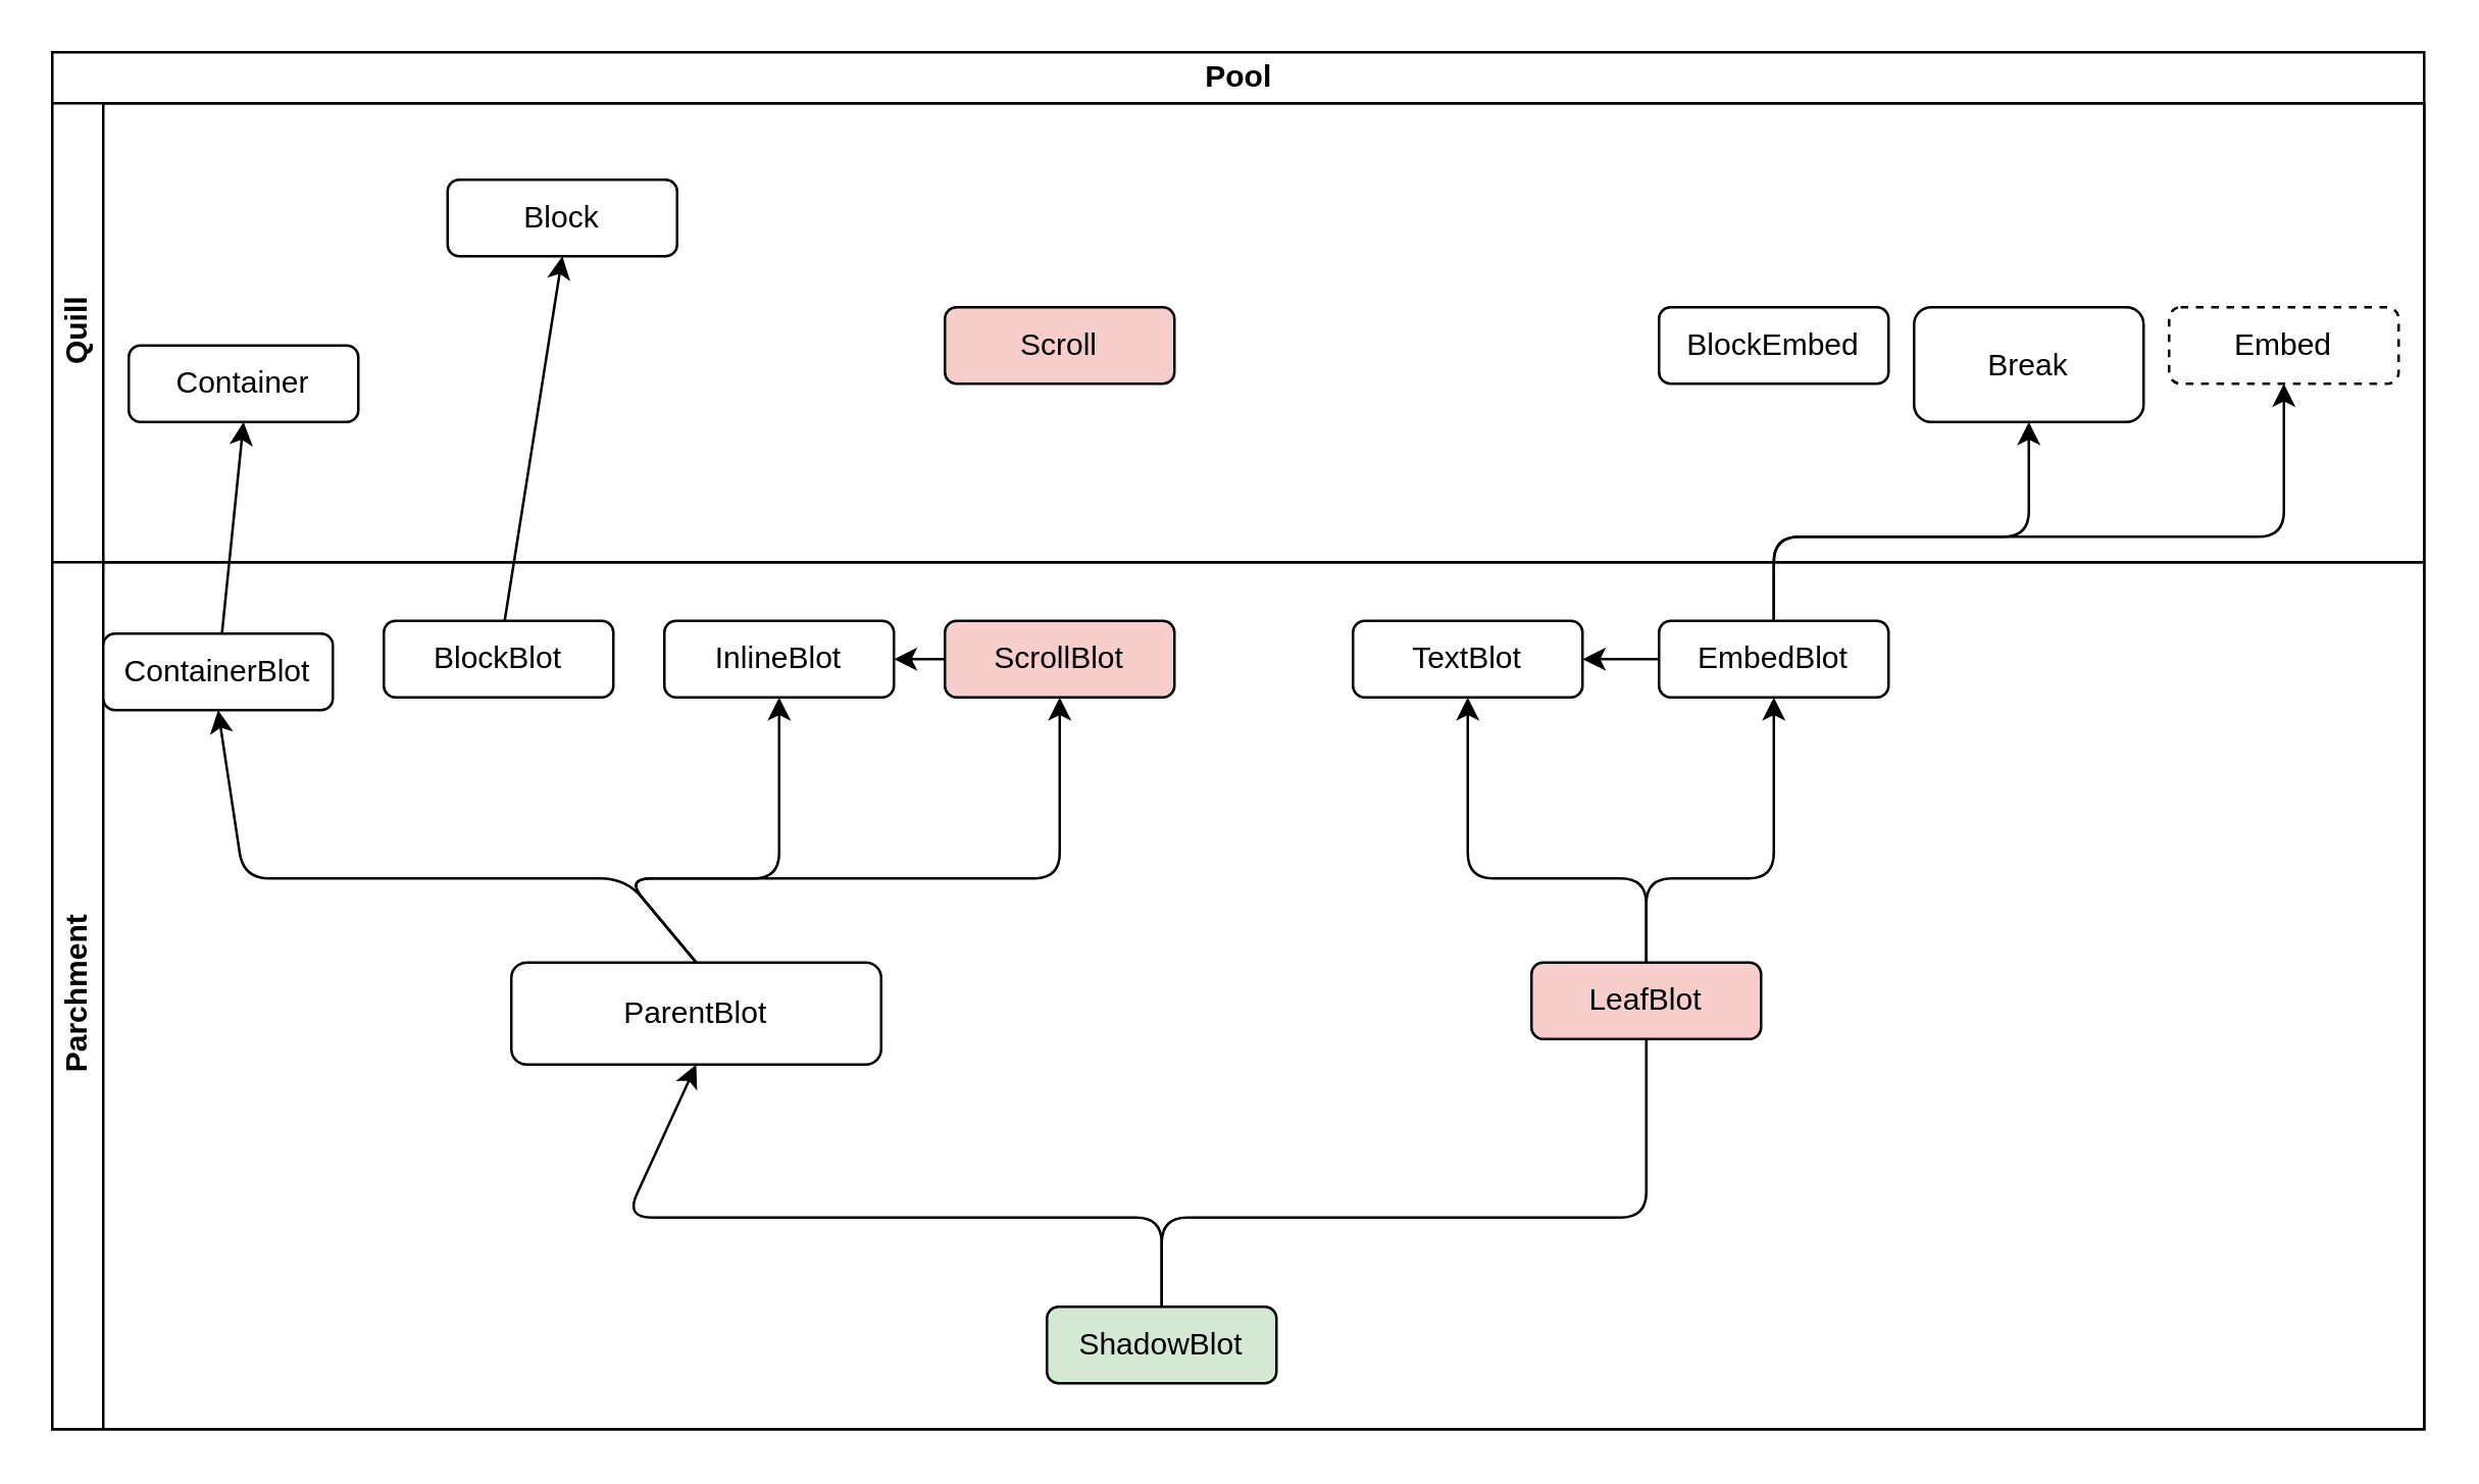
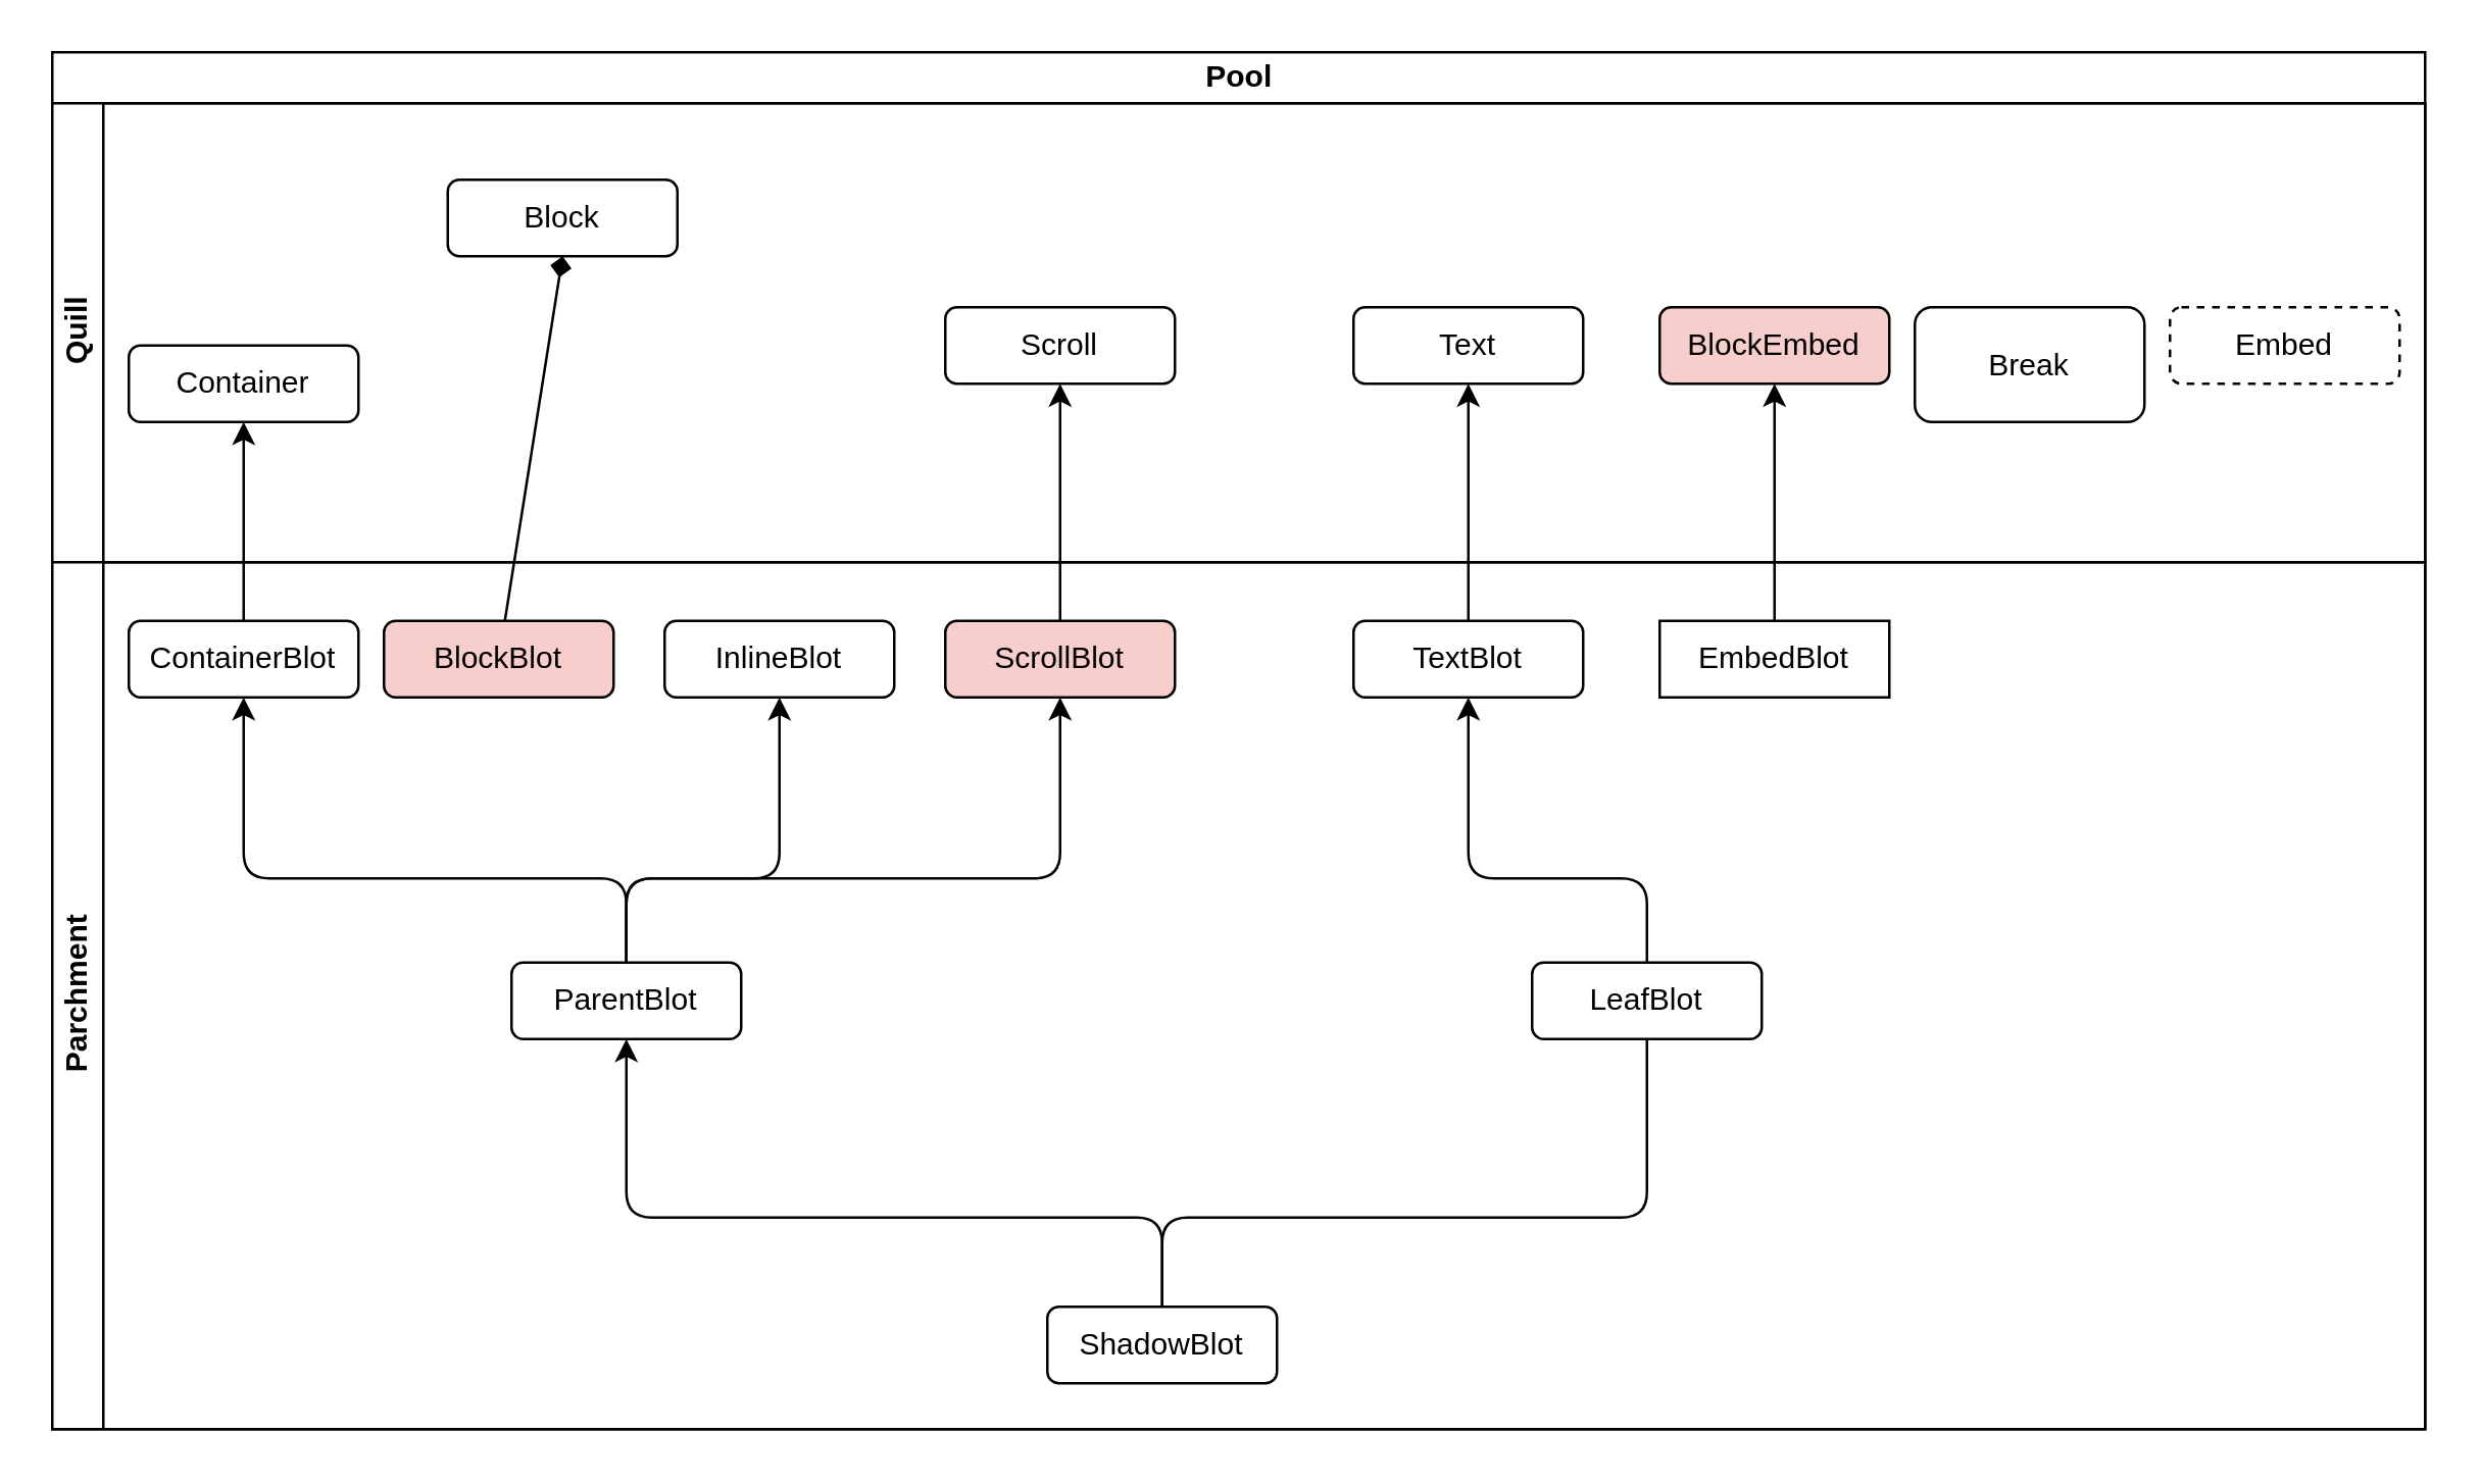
  <mxCell id="0" />
  <mxCell id="1" parent="0" />
  <mxCell id="2" value="Pool" style="swimlane;childLayout=stackLayout;resizeParent=1;resizeParentMax=0;horizontal=1;startSize=20;horizontalStack=0;html=1;" parent="1" vertex="1"><mxGeometry x="20" y="20" width="930" height="540" as="geometry" /></mxCell>
  <mxCell id="3" value="Quill" style="swimlane;startSize=20;horizontal=0;html=1;" parent="2" vertex="1"><mxGeometry y="20" width="930" height="180" as="geometry"><mxRectangle y="20" width="930" height="30" as="alternateBounds" /></mxGeometry></mxCell>
  <mxCell id="4" value="Container" style="rounded=1;whiteSpace=wrap;html=1;" parent="3" vertex="1"><mxGeometry x="30" y="95" width="90" height="30" as="geometry" /></mxCell>
  <mxCell id="5" value="Block" style="rounded=1;whiteSpace=wrap;html=1;" parent="3" vertex="1"><mxGeometry x="155" y="30" width="90" height="30" as="geometry" /></mxCell>
- <mxCell id="6" value="BlockEmbed" style="rounded=1;whiteSpace=wrap;html=1;" parent="3" vertex="1"><mxGeometry x="630" y="80" width="90" height="30" as="geometry" /></mxCell>
+ <mxCell id="6" value="BlockEmbed" style="rounded=1;whiteSpace=wrap;html=1;fillColor=#f8cecc;" parent="3" vertex="1"><mxGeometry x="630" y="80" width="90" height="30" as="geometry" /></mxCell>
  <mxCell id="7" value="Break" style="rounded=1;whiteSpace=wrap;html=1;" parent="3" vertex="1"><mxGeometry x="730" y="80" width="90" height="45" as="geometry" /></mxCell>
  <mxCell id="8" value="Embed" style="rounded=1;whiteSpace=wrap;html=1;dashed=1;" parent="3" vertex="1"><mxGeometry x="830" y="80" width="90" height="30" as="geometry" /></mxCell>
- <mxCell id="9" value="Scroll" style="rounded=1;whiteSpace=wrap;html=1;fillColor=#f8cecc;" parent="3" vertex="1"><mxGeometry x="350" y="80" width="90" height="30" as="geometry" /></mxCell>
+ <mxCell id="9" value="Scroll" style="rounded=1;whiteSpace=wrap;html=1;" parent="3" vertex="1"><mxGeometry x="350" y="80" width="90" height="30" as="geometry" /></mxCell>
+ <mxCell id="10" value="Text" style="rounded=1;whiteSpace=wrap;html=1;" parent="3" vertex="1"><mxGeometry x="510" y="80" width="90" height="30" as="geometry" /></mxCell>
  <mxCell id="11" value="Parchment" style="swimlane;startSize=20;horizontal=0;html=1;" parent="2" vertex="1"><mxGeometry y="200" width="930" height="340" as="geometry"><mxRectangle y="200" width="930" height="30" as="alternateBounds" /></mxGeometry></mxCell>
  <mxCell id="12" value="" style="edgeStyle=none;html=1;exitX=0.5;exitY=0;exitDx=0;exitDy=0;entryX=0.5;entryY=1;entryDx=0;entryDy=0;" parent="11" source="14" target="17" edge="1"><mxGeometry relative="1" as="geometry"><Array as="points"><mxPoint x="435" y="257" /><mxPoint x="225" y="257" /></Array></mxGeometry></mxCell>
  <mxCell id="13" style="edgeStyle=none;html=1;entryX=0.5;entryY=1;entryDx=0;entryDy=0;exitX=0.5;exitY=0;exitDx=0;exitDy=0;endArrow=none;" parent="11" source="14" target="20" edge="1"><mxGeometry relative="1" as="geometry"><Array as="points"><mxPoint x="435" y="257" /><mxPoint x="625" y="257" /></Array></mxGeometry></mxCell>
- <mxCell id="14" value="ShadowBlot" style="rounded=1;whiteSpace=wrap;html=1;fillColor=#d5e8d4;" parent="11" vertex="1"><mxGeometry x="390" y="292" width="90" height="30" as="geometry" /></mxCell>
+ <mxCell id="14" value="ShadowBlot" style="rounded=1;whiteSpace=wrap;html=1;" parent="11" vertex="1"><mxGeometry x="390" y="292" width="90" height="30" as="geometry" /></mxCell>
  <mxCell id="15" value="" style="edgeStyle=none;html=1;entryX=0.5;entryY=1;entryDx=0;entryDy=0;exitX=0.5;exitY=0;exitDx=0;exitDy=0;" parent="11" source="17" target="21" edge="1"><mxGeometry relative="1" as="geometry"><mxPoint x="140" y="107" as="targetPoint" /><Array as="points"><mxPoint x="225" y="124" /><mxPoint x="75" y="124" /></Array></mxGeometry></mxCell>
  <mxCell id="16" style="edgeStyle=none;html=1;entryX=0.5;entryY=1;entryDx=0;entryDy=0;exitX=0.5;exitY=0;exitDx=0;exitDy=0;" parent="11" source="17" target="25" edge="1"><mxGeometry relative="1" as="geometry"><Array as="points"><mxPoint x="225" y="124" /><mxPoint x="395" y="124" /></Array></mxGeometry></mxCell>
- <mxCell id="17" value="ParentBlot" style="rounded=1;whiteSpace=wrap;html=1;" parent="11" vertex="1"><mxGeometry x="180" y="157" width="145" height="40" as="geometry" /></mxCell>
- <mxCell id="18" value="" style="edgeStyle=none;html=1;entryX=0.5;entryY=1;entryDx=0;entryDy=0;" parent="11" source="20" target="24" edge="1"><mxGeometry relative="1" as="geometry"><mxPoint x="661.875" y="107" as="targetPoint" /><Array as="points"><mxPoint x="625" y="124" /><mxPoint x="675" y="124" /></Array></mxGeometry></mxCell>
+ <mxCell id="17" value="ParentBlot" style="rounded=1;whiteSpace=wrap;html=1;" parent="11" vertex="1"><mxGeometry x="180" y="157" width="90" height="30" as="geometry" /></mxCell>
  <mxCell id="19" style="edgeStyle=none;html=1;entryX=0.5;entryY=1;entryDx=0;entryDy=0;" parent="11" source="20" target="26" edge="1"><mxGeometry relative="1" as="geometry"><Array as="points"><mxPoint x="625" y="124" /><mxPoint x="555" y="124" /></Array></mxGeometry></mxCell>
- <mxCell id="20" value="LeafBlot" style="rounded=1;whiteSpace=wrap;html=1;fillColor=#f8cecc;" parent="11" vertex="1"><mxGeometry x="580" y="157" width="90" height="30" as="geometry" /></mxCell>
- <mxCell id="21" value="ContainerBlot" style="rounded=1;whiteSpace=wrap;html=1;" parent="11" vertex="1"><mxGeometry x="20" y="28" width="90" height="30" as="geometry" /></mxCell>
- <mxCell id="22" value="BlockBlot" style="rounded=1;whiteSpace=wrap;html=1;" parent="11" vertex="1"><mxGeometry x="130" y="23" width="90" height="30" as="geometry" /></mxCell>
+ <mxCell id="20" value="LeafBlot" style="rounded=1;whiteSpace=wrap;html=1;" parent="11" vertex="1"><mxGeometry x="580" y="157" width="90" height="30" as="geometry" /></mxCell>
+ <mxCell id="21" value="ContainerBlot" style="rounded=1;whiteSpace=wrap;html=1;" parent="11" vertex="1"><mxGeometry x="30" y="23" width="90" height="30" as="geometry" /></mxCell>
+ <mxCell id="22" value="BlockBlot" style="rounded=1;whiteSpace=wrap;html=1;fillColor=#f8cecc;" parent="11" vertex="1"><mxGeometry x="130" y="23" width="90" height="30" as="geometry" /></mxCell>
  <mxCell id="23" value="InlineBlot" style="rounded=1;whiteSpace=wrap;html=1;" parent="11" vertex="1"><mxGeometry x="240" y="23" width="90" height="30" as="geometry" /></mxCell>
- <mxCell id="24" value="EmbedBlot" style="rounded=1;whiteSpace=wrap;html=1;" parent="11" vertex="1"><mxGeometry x="630" y="23" width="90" height="30" as="geometry" /></mxCell>
+ <mxCell id="24" value="EmbedBlot" style="whiteSpace=wrap;html=1;rounded=0;" parent="11" vertex="1"><mxGeometry x="630" y="23" width="90" height="30" as="geometry" /></mxCell>
  <mxCell id="25" value="ScrollBlot" style="rounded=1;whiteSpace=wrap;html=1;fillColor=#f8cecc;" parent="11" vertex="1"><mxGeometry x="350" y="23" width="90" height="30" as="geometry" /></mxCell>
  <mxCell id="26" value="TextBlot" style="rounded=1;whiteSpace=wrap;html=1;" parent="11" vertex="1"><mxGeometry x="510" y="23" width="90" height="30" as="geometry" /></mxCell>
  <mxCell id="27" style="edgeStyle=none;html=1;exitX=0.5;exitY=0;exitDx=0;exitDy=0;entryX=0.5;entryY=1;entryDx=0;entryDy=0;" parent="11" source="17" target="23" edge="1"><mxGeometry relative="1" as="geometry"><mxPoint x="280" y="107" as="targetPoint" /><mxPoint x="225" y="154" as="sourcePoint" /><Array as="points"><mxPoint x="225" y="124" /><mxPoint x="285" y="124" /></Array></mxGeometry></mxCell>
  <mxCell id="28" style="edgeStyle=none;html=1;entryX=0.5;entryY=1;entryDx=0;entryDy=0;" parent="2" source="21" target="4" edge="1"><mxGeometry relative="1" as="geometry" /></mxCell>
- <mxCell id="29" style="edgeStyle=none;html=1;entryX=0.5;entryY=1;entryDx=0;entryDy=0;" parent="2" source="22" target="5" edge="1"><mxGeometry relative="1" as="geometry" /></mxCell>
- <mxCell id="30" style="edgeStyle=none;html=1;" parent="2" source="25" target="23" edge="1"><mxGeometry relative="1" as="geometry" /></mxCell>
- <mxCell id="32" style="edgeStyle=none;html=1;" parent="2" source="24" target="26" edge="1"><mxGeometry relative="1" as="geometry" /></mxCell>
- <mxCell id="33" style="edgeStyle=none;html=1;entryX=0.5;entryY=1;entryDx=0;entryDy=0;exitX=0.5;exitY=0;exitDx=0;exitDy=0;" parent="2" source="24" target="7" edge="1"><mxGeometry relative="1" as="geometry"><Array as="points"><mxPoint x="675" y="190" /><mxPoint x="775" y="190" /></Array></mxGeometry></mxCell>
- <mxCell id="34" style="edgeStyle=none;html=1;entryX=0.5;entryY=1;entryDx=0;entryDy=0;exitX=0.5;exitY=0;exitDx=0;exitDy=0;" parent="2" source="24" target="8" edge="1"><mxGeometry relative="1" as="geometry"><Array as="points"><mxPoint x="675" y="190" /><mxPoint x="875" y="190" /></Array></mxGeometry></mxCell>
+ <mxCell id="29" style="edgeStyle=none;html=1;entryX=0.5;entryY=1;entryDx=0;entryDy=0;endArrow=diamond;" parent="2" source="22" target="5" edge="1"><mxGeometry relative="1" as="geometry" /></mxCell>
+ <mxCell id="30" style="edgeStyle=none;html=1;" parent="2" source="25" target="9" edge="1"><mxGeometry relative="1" as="geometry" /></mxCell>
+ <mxCell id="31" style="edgeStyle=none;html=1;entryX=0.5;entryY=1;entryDx=0;entryDy=0;" parent="2" source="26" target="10" edge="1"><mxGeometry relative="1" as="geometry" /></mxCell>
+ <mxCell id="32" style="edgeStyle=none;html=1;entryX=0.5;entryY=1;entryDx=0;entryDy=0;" parent="2" source="24" target="6" edge="1"><mxGeometry relative="1" as="geometry" /></mxCell>
